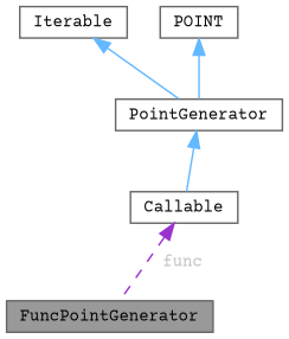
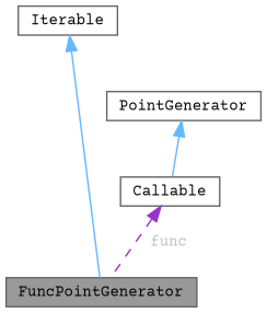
  digraph {
    fontname="Courier Prime"
    node [color=gray40 fillcolor=white fontname="Courier Prime" fontsize=10 shape=box style=filled]
    edge [color=steelblue1 dir=back fontname="Courier Prime" fontsize=10 labelfontname=Helvetica labelfontsize=10 style=solid]
    n1 [fillcolor=grey60 fontcolor=black height=0.2 label=FuncPointGenerator width=0.4]
    n2 [height=0.2 label=PointGenerator width=0.4]
    n3 [height=0.2 label=Callable width=0.4]
    n4 [height=0.2 label=Iterable width=0.4]
-   n5 [height=0.2 label=POINT width=0.4]
    n2 -> n3
    n3 -> n1 [color=darkorchid3 fontcolor=grey label=" func" style=dashed]
-   n4 -> n2
-   n5 -> n2
+   n4 -> n1
  }
